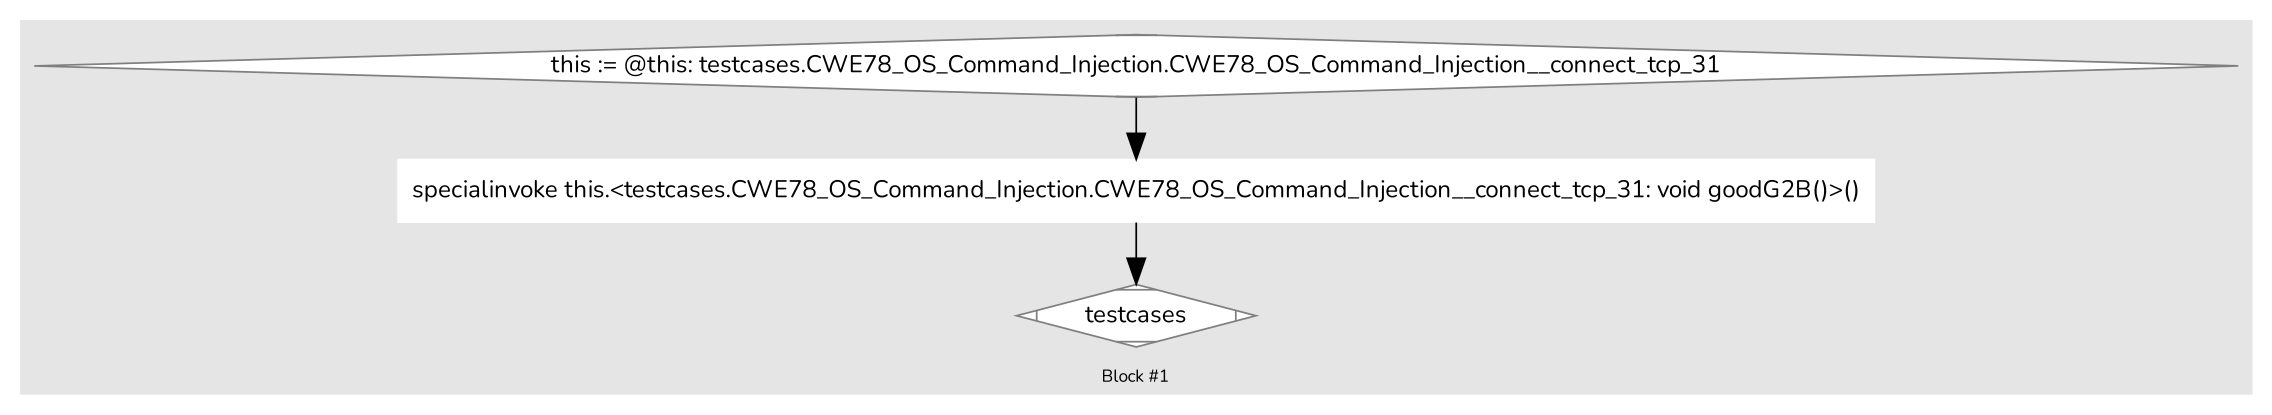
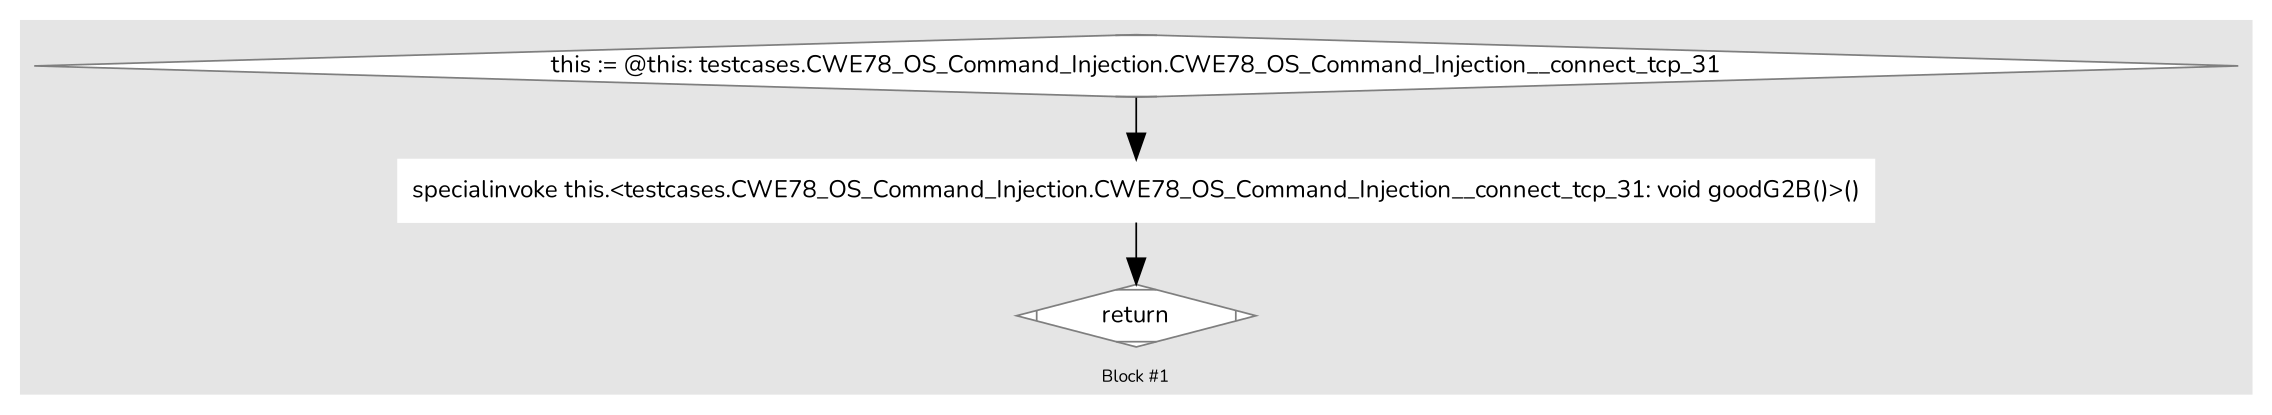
  digraph {
    color=gray90
    compound=true
    fontsize=10
    labelloc=b
    style=filled
    fontname=Nunito
    node [color=grey50 fillcolor=white shape=Mdiamond style=filled fontname=Nunito]
    edge [arrowsize=1.5 fontcolor=grey40 fontsize=10 fontname=Nunito]
    n1 [label="this := @this: testcases.CWE78_OS_Command_Injection.CWE78_OS_Command_Injection__connect_tcp_31"]
    n2 [color=white label="specialinvoke this.&lt;testcases.CWE78_OS_Command_Injection.CWE78_OS_Command_Injection__connect_tcp_31: void goodG2B()&gt;()" shape=box fillcolor=""]
-   n3 [label=testcases]
+   n3 [label=return]
    subgraph cluster_1 {
      label="Block #1"
      n1
      n2
      n3
    }
    n1 -> n2
    n2 -> n3
  }
